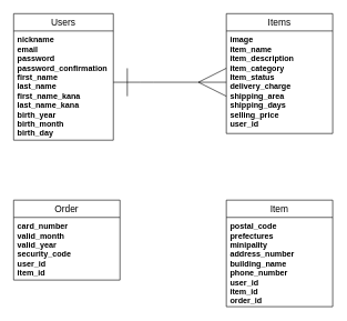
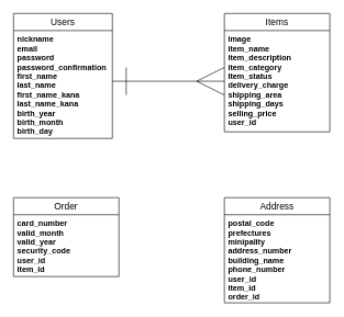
  <mxCell id="0" />
  <mxCell id="1" parent="0" />
  <mxCell id="2" value="Users" style="swimlane;fontStyle=0;childLayout=stackLayout;horizontal=1;startSize=26;horizontalStack=0;resizeParent=1;resizeParentMax=0;resizeLast=0;collapsible=1;marginBottom=0;align=center;fontSize=14;" vertex="1" parent="1"><mxGeometry x="20" y="20" width="150" height="190" as="geometry" /></mxCell>
  <mxCell id="3" value="nickname&#10;email&#10;password&#10;password_confirmation&#10;first_name&#10;last_name&#10;first_name_kana&#10;last_name_kana&#10;birth_year&#10;birth_month&#10;birth_day" style="text;strokeColor=none;spacingLeft=4;spacingRight=4;overflow=hidden;rotatable=0;points=[[0,0.5],[1,0.5]];portConstraint=eastwest;fontSize=12;align=left;verticalAlign=top;fontStyle=1;spacing=2;labelBackgroundColor=none;" vertex="1" parent="2"><mxGeometry y="26" width="150" height="164" as="geometry" /></mxCell>
  <mxCell id="4" value="Items" style="swimlane;fontStyle=0;childLayout=stackLayout;horizontal=1;startSize=26;horizontalStack=0;resizeParent=1;resizeParentMax=0;resizeLast=0;collapsible=1;marginBottom=0;align=center;fontSize=14;" vertex="1" parent="1"><mxGeometry x="340" y="20" width="160" height="180" as="geometry" /></mxCell>
  <mxCell id="5" value="image&#10;item_name&#10;item_description&#10;item_category&#10;Item_status&#10;delivery_charge&#10;shipping_area&#10;shipping_days&#10;selling_price&#10;user_id" style="text;strokeColor=none;spacingLeft=4;spacingRight=4;overflow=hidden;rotatable=0;points=[[0,0.5],[1,0.5]];portConstraint=eastwest;fontSize=12;align=left;fontStyle=1;" vertex="1" parent="4"><mxGeometry y="26" width="160" height="154" as="geometry" /></mxCell>
- <mxCell id="6" value="Item" style="swimlane;fontStyle=0;childLayout=stackLayout;horizontal=1;startSize=26;horizontalStack=0;resizeParent=1;resizeParentMax=0;resizeLast=0;collapsible=1;marginBottom=0;align=center;fontSize=14;" vertex="1" parent="1"><mxGeometry x="340" y="300" width="160" height="160" as="geometry" /></mxCell>
+ <mxCell id="6" value="Address" style="swimlane;fontStyle=0;childLayout=stackLayout;horizontal=1;startSize=26;horizontalStack=0;resizeParent=1;resizeParentMax=0;resizeLast=0;collapsible=1;marginBottom=0;align=center;fontSize=14;" vertex="1" parent="1"><mxGeometry x="340" y="300" width="160" height="160" as="geometry" /></mxCell>
  <mxCell id="7" value="postal_code&#10;prefectures&#10;minipality&#10;address_number&#10;building_name&#10;phone_number&#10;user_id&#10;item_id&#10;order_id&#10;" style="text;strokeColor=none;spacingLeft=4;spacingRight=4;overflow=hidden;rotatable=0;points=[[0,0.5],[1,0.5]];portConstraint=eastwest;fontSize=12;fontStyle=1;" vertex="1" parent="6"><mxGeometry y="26" width="160" height="134" as="geometry" /></mxCell>
  <mxCell id="8" value="Order" style="swimlane;fontStyle=0;childLayout=stackLayout;horizontal=1;startSize=26;horizontalStack=0;resizeParent=1;resizeParentMax=0;resizeLast=0;collapsible=1;marginBottom=0;align=center;fontSize=14;" vertex="1" parent="1"><mxGeometry x="20" y="300" width="160" height="120" as="geometry" /></mxCell>
  <mxCell id="9" value="card_number&#10;valid_month&#10;valid_year&#10;security_code&#10;user_id&#10;item_id" style="text;strokeColor=none;spacingLeft=4;spacingRight=4;overflow=hidden;rotatable=0;points=[[0,0.5],[1,0.5]];portConstraint=eastwest;fontSize=12;fontStyle=1;" vertex="1" parent="8"><mxGeometry y="26" width="160" height="94" as="geometry" /></mxCell>
  <mxCell id="10" style="edgeStyle=orthogonalEdgeStyle;curved=0;rounded=1;sketch=0;orthogonalLoop=1;jettySize=auto;html=1;exitX=0;exitY=0.5;exitDx=0;exitDy=0;startArrow=ERmany;startFill=0;startSize=40;endArrow=ERone;endFill=0;endSize=40;" edge="1" parent="1" source="5" target="2"><mxGeometry relative="1" as="geometry"><Array as="points"><mxPoint x="220" y="123" /><mxPoint x="220" y="123" /></Array></mxGeometry></mxCell>
